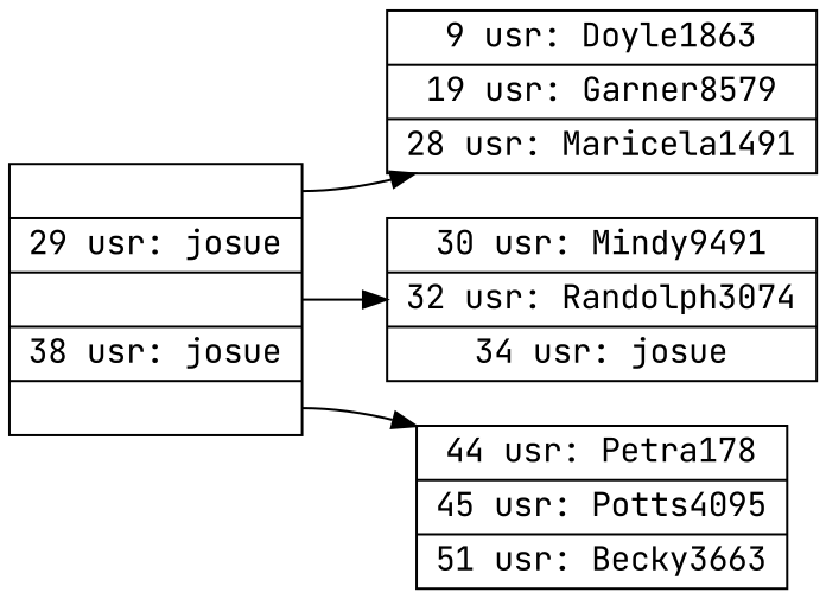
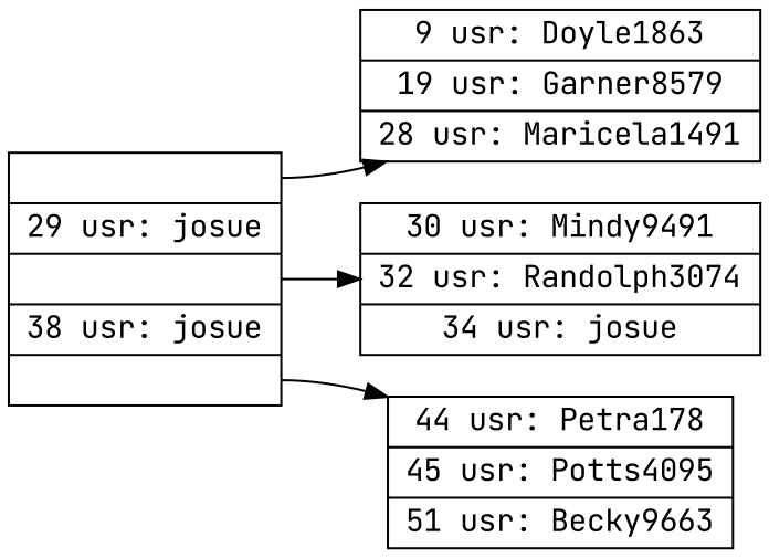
  digraph {
    fontname="JetBrains Mono"
    rankdir=LR
    node [fontname="JetBrains Mono" shape=record]
    edge [fontname="JetBrains Mono"]
    n1 [label="<C1>|29 usr: josue|<C2>|38 usr: josue|<C3>"]
    n2 [label="9 usr: Doyle1863|19 usr: Garner8579|28 usr: Maricela1491"]
    n3 [label="30 usr: Mindy9491|32 usr: Randolph3074|34 usr: josue"]
-   n4 [label="44 usr: Petra178|45 usr: Potts4095|51 usr: Becky3663"]
+   n4 [label="44 usr: Petra178|45 usr: Potts4095|51 usr: Becky9663"]
    n1 -> n2 [tailport=C1]
    n1 -> n3 [tailport=C2]
    n1 -> n4 [tailport=C3]
  }
